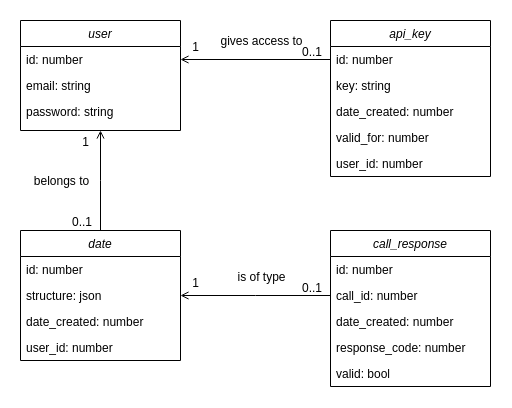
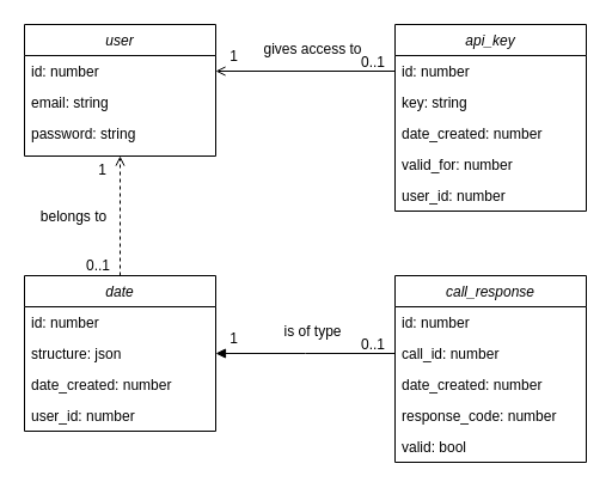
  <mxCell id="0" />
  <mxCell id="1" parent="0" />
  <mxCell id="2" value="user" style="swimlane;fontStyle=2;align=center;verticalAlign=top;childLayout=stackLayout;horizontal=1;startSize=26;horizontalStack=0;resizeParent=1;resizeLast=0;collapsible=1;marginBottom=0;rounded=0;shadow=0;strokeWidth=1;" vertex="1" parent="1"><mxGeometry x="20" y="20" width="160" height="110" as="geometry"><mxRectangle x="230" y="140" width="160" height="26" as="alternateBounds" /></mxGeometry></mxCell>
  <mxCell id="3" value="id: number" style="text;align=left;verticalAlign=top;spacingLeft=4;spacingRight=4;overflow=hidden;rotatable=0;points=[[0,0.5],[1,0.5]];portConstraint=eastwest;" vertex="1" parent="2"><mxGeometry y="26" width="160" height="26" as="geometry" /></mxCell>
  <mxCell id="4" value="email: string" style="text;align=left;verticalAlign=top;spacingLeft=4;spacingRight=4;overflow=hidden;rotatable=0;points=[[0,0.5],[1,0.5]];portConstraint=eastwest;rounded=0;shadow=0;html=0;" vertex="1" parent="2"><mxGeometry y="52" width="160" height="26" as="geometry" /></mxCell>
  <mxCell id="5" value="password: string" style="text;align=left;verticalAlign=top;spacingLeft=4;spacingRight=4;overflow=hidden;rotatable=0;points=[[0,0.5],[1,0.5]];portConstraint=eastwest;rounded=0;shadow=0;html=0;" vertex="1" parent="2"><mxGeometry y="78" width="160" height="26" as="geometry" /></mxCell>
  <mxCell id="6" value="api_key" style="swimlane;fontStyle=2;align=center;verticalAlign=top;childLayout=stackLayout;horizontal=1;startSize=26;horizontalStack=0;resizeParent=1;resizeLast=0;collapsible=1;marginBottom=0;rounded=0;shadow=0;strokeWidth=1;" vertex="1" parent="1"><mxGeometry x="330" y="20" width="160" height="156" as="geometry"><mxRectangle x="230" y="140" width="160" height="26" as="alternateBounds" /></mxGeometry></mxCell>
  <mxCell id="7" value="id: number" style="text;align=left;verticalAlign=top;spacingLeft=4;spacingRight=4;overflow=hidden;rotatable=0;points=[[0,0.5],[1,0.5]];portConstraint=eastwest;" vertex="1" parent="6"><mxGeometry y="26" width="160" height="26" as="geometry" /></mxCell>
  <mxCell id="8" value="key: string" style="text;align=left;verticalAlign=top;spacingLeft=4;spacingRight=4;overflow=hidden;rotatable=0;points=[[0,0.5],[1,0.5]];portConstraint=eastwest;rounded=0;shadow=0;html=0;" vertex="1" parent="6"><mxGeometry y="52" width="160" height="26" as="geometry" /></mxCell>
  <mxCell id="9" value="date_created: number" style="text;align=left;verticalAlign=top;spacingLeft=4;spacingRight=4;overflow=hidden;rotatable=0;points=[[0,0.5],[1,0.5]];portConstraint=eastwest;rounded=0;shadow=0;html=0;" vertex="1" parent="6"><mxGeometry y="78" width="160" height="26" as="geometry" /></mxCell>
  <mxCell id="10" value="valid_for: number" style="text;align=left;verticalAlign=top;spacingLeft=4;spacingRight=4;overflow=hidden;rotatable=0;points=[[0,0.5],[1,0.5]];portConstraint=eastwest;rounded=0;shadow=0;html=0;" vertex="1" parent="6"><mxGeometry y="104" width="160" height="26" as="geometry" /></mxCell>
  <mxCell id="11" value="user_id: number" style="text;align=left;verticalAlign=top;spacingLeft=4;spacingRight=4;overflow=hidden;rotatable=0;points=[[0,0.5],[1,0.5]];portConstraint=eastwest;rounded=0;shadow=0;html=0;" vertex="1" parent="6"><mxGeometry y="130" width="160" height="26" as="geometry" /></mxCell>
  <mxCell id="12" value="" style="endArrow=open;shadow=0;strokeWidth=1;rounded=0;endFill=1;edgeStyle=elbowEdgeStyle;elbow=vertical;entryX=1;entryY=0.5;entryDx=0;entryDy=0;exitX=0;exitY=0.5;exitDx=0;exitDy=0;" edge="1" parent="1" source="7" target="3"><mxGeometry x="0.5" y="41" relative="1" as="geometry"><mxPoint x="180" y="74.5" as="sourcePoint" /><mxPoint x="308" y="74.5" as="targetPoint" /><mxPoint x="-40" y="32" as="offset" /></mxGeometry></mxCell>
  <mxCell id="13" value="0..1" style="resizable=0;align=left;verticalAlign=bottom;labelBackgroundColor=none;fontSize=12;" connectable="0" vertex="1" parent="12"><mxGeometry x="-1" relative="1" as="geometry"><mxPoint x="-30" y="1" as="offset" /></mxGeometry></mxCell>
  <mxCell id="14" value="1" style="resizable=0;align=right;verticalAlign=bottom;labelBackgroundColor=none;fontSize=12;" connectable="0" vertex="1" parent="12"><mxGeometry x="1" relative="1" as="geometry"><mxPoint x="20" y="-4" as="offset" /></mxGeometry></mxCell>
  <mxCell id="15" value="gives access to" style="text;html=1;resizable=0;points=[];;align=center;verticalAlign=middle;labelBackgroundColor=none;rounded=0;shadow=0;strokeWidth=1;fontSize=12;" vertex="1" connectable="0" parent="12"><mxGeometry x="0.5" y="49" relative="1" as="geometry"><mxPoint x="43" y="-68" as="offset" /></mxGeometry></mxCell>
  <mxCell id="16" value="date" style="swimlane;fontStyle=2;align=center;verticalAlign=top;childLayout=stackLayout;horizontal=1;startSize=26;horizontalStack=0;resizeParent=1;resizeLast=0;collapsible=1;marginBottom=0;rounded=0;shadow=0;strokeWidth=1;" vertex="1" parent="1"><mxGeometry x="20" y="230" width="160" height="130" as="geometry"><mxRectangle x="230" y="140" width="160" height="26" as="alternateBounds" /></mxGeometry></mxCell>
  <mxCell id="17" value="id: number" style="text;align=left;verticalAlign=top;spacingLeft=4;spacingRight=4;overflow=hidden;rotatable=0;points=[[0,0.5],[1,0.5]];portConstraint=eastwest;" vertex="1" parent="16"><mxGeometry y="26" width="160" height="26" as="geometry" /></mxCell>
  <mxCell id="18" value="structure: json" style="text;align=left;verticalAlign=top;spacingLeft=4;spacingRight=4;overflow=hidden;rotatable=0;points=[[0,0.5],[1,0.5]];portConstraint=eastwest;rounded=0;shadow=0;html=0;" vertex="1" parent="16"><mxGeometry y="52" width="160" height="26" as="geometry" /></mxCell>
  <mxCell id="19" value="date_created: number" style="text;align=left;verticalAlign=top;spacingLeft=4;spacingRight=4;overflow=hidden;rotatable=0;points=[[0,0.5],[1,0.5]];portConstraint=eastwest;rounded=0;shadow=0;html=0;" vertex="1" parent="16"><mxGeometry y="78" width="160" height="26" as="geometry" /></mxCell>
  <mxCell id="20" value="user_id: number" style="text;align=left;verticalAlign=top;spacingLeft=4;spacingRight=4;overflow=hidden;rotatable=0;points=[[0,0.5],[1,0.5]];portConstraint=eastwest;rounded=0;shadow=0;html=0;" vertex="1" parent="16"><mxGeometry y="104" width="160" height="26" as="geometry" /></mxCell>
  <mxCell id="21" value="call_response" style="swimlane;fontStyle=2;align=center;verticalAlign=top;childLayout=stackLayout;horizontal=1;startSize=26;horizontalStack=0;resizeParent=1;resizeLast=0;collapsible=1;marginBottom=0;rounded=0;shadow=0;strokeWidth=1;" vertex="1" parent="1"><mxGeometry x="330" y="230" width="160" height="156" as="geometry"><mxRectangle x="230" y="140" width="160" height="26" as="alternateBounds" /></mxGeometry></mxCell>
  <mxCell id="22" value="id: number" style="text;align=left;verticalAlign=top;spacingLeft=4;spacingRight=4;overflow=hidden;rotatable=0;points=[[0,0.5],[1,0.5]];portConstraint=eastwest;" vertex="1" parent="21"><mxGeometry y="26" width="160" height="26" as="geometry" /></mxCell>
  <mxCell id="23" value="call_id: number" style="text;align=left;verticalAlign=top;spacingLeft=4;spacingRight=4;overflow=hidden;rotatable=0;points=[[0,0.5],[1,0.5]];portConstraint=eastwest;rounded=0;shadow=0;html=0;" vertex="1" parent="21"><mxGeometry y="52" width="160" height="26" as="geometry" /></mxCell>
  <mxCell id="24" value="date_created: number" style="text;align=left;verticalAlign=top;spacingLeft=4;spacingRight=4;overflow=hidden;rotatable=0;points=[[0,0.5],[1,0.5]];portConstraint=eastwest;rounded=0;shadow=0;html=0;" vertex="1" parent="21"><mxGeometry y="78" width="160" height="26" as="geometry" /></mxCell>
  <mxCell id="25" value="response_code: number" style="text;align=left;verticalAlign=top;spacingLeft=4;spacingRight=4;overflow=hidden;rotatable=0;points=[[0,0.5],[1,0.5]];portConstraint=eastwest;rounded=0;shadow=0;html=0;" vertex="1" parent="21"><mxGeometry y="104" width="160" height="26" as="geometry" /></mxCell>
  <mxCell id="26" value="valid: bool" style="text;align=left;verticalAlign=top;spacingLeft=4;spacingRight=4;overflow=hidden;rotatable=0;points=[[0,0.5],[1,0.5]];portConstraint=eastwest;rounded=0;shadow=0;html=0;" vertex="1" parent="21"><mxGeometry y="130" width="160" height="26" as="geometry" /></mxCell>
- <mxCell id="27" value="" style="endArrow=open;shadow=0;strokeWidth=1;rounded=0;endFill=1;edgeStyle=elbowEdgeStyle;elbow=vertical;entryX=0.5;entryY=1;entryDx=0;entryDy=0;exitX=0.5;exitY=0;exitDx=0;exitDy=0;" edge="1" parent="1" source="16" target="2"><mxGeometry x="0.5" y="41" relative="1" as="geometry"><mxPoint x="320" y="180" as="sourcePoint" /><mxPoint x="170" y="180" as="targetPoint" /><mxPoint x="-40" y="32" as="offset" /></mxGeometry></mxCell>
+ <mxCell id="27" value="" style="endArrow=open;shadow=0;strokeWidth=1;rounded=0;endFill=1;edgeStyle=elbowEdgeStyle;elbow=vertical;entryX=0.5;entryY=1;entryDx=0;entryDy=0;exitX=0.5;exitY=0;exitDx=0;exitDy=0;dashed=1;" edge="1" parent="1" source="16" target="2"><mxGeometry x="0.5" y="41" relative="1" as="geometry"><mxPoint x="320" y="180" as="sourcePoint" /><mxPoint x="170" y="180" as="targetPoint" /><mxPoint x="-40" y="32" as="offset" /></mxGeometry></mxCell>
  <mxCell id="28" value="0..1" style="resizable=0;align=left;verticalAlign=bottom;labelBackgroundColor=none;fontSize=12;" connectable="0" vertex="1" parent="27"><mxGeometry x="-1" relative="1" as="geometry"><mxPoint x="-30" as="offset" /></mxGeometry></mxCell>
  <mxCell id="29" value="1" style="resizable=0;align=right;verticalAlign=bottom;labelBackgroundColor=none;fontSize=12;" connectable="0" vertex="1" parent="27"><mxGeometry x="1" relative="1" as="geometry"><mxPoint x="-10" y="20" as="offset" /></mxGeometry></mxCell>
  <mxCell id="30" value="belongs to" style="text;html=1;resizable=0;points=[];;align=center;verticalAlign=middle;labelBackgroundColor=none;rounded=0;shadow=0;strokeWidth=1;fontSize=12;" vertex="1" connectable="0" parent="27"><mxGeometry x="0.5" y="49" relative="1" as="geometry"><mxPoint x="9" y="25" as="offset" /></mxGeometry></mxCell>
- <mxCell id="31" value="" style="endArrow=open;shadow=0;strokeWidth=1;rounded=0;endFill=1;edgeStyle=elbowEdgeStyle;elbow=vertical;entryX=1;entryY=0.5;entryDx=0;entryDy=0;exitX=0;exitY=0.5;exitDx=0;exitDy=0;" edge="1" parent="1" source="23" target="18"><mxGeometry x="0.5" y="41" relative="1" as="geometry"><mxPoint x="340" y="430" as="sourcePoint" /><mxPoint x="190" y="430" as="targetPoint" /><mxPoint x="-40" y="32" as="offset" /></mxGeometry></mxCell>
+ <mxCell id="31" value="" style="endArrow=block;shadow=0;strokeWidth=1;rounded=0;endFill=1;edgeStyle=elbowEdgeStyle;elbow=vertical;entryX=1;entryY=0.5;entryDx=0;entryDy=0;exitX=0;exitY=0.5;exitDx=0;exitDy=0;" edge="1" parent="1" source="23" target="18"><mxGeometry x="0.5" y="41" relative="1" as="geometry"><mxPoint x="340" y="430" as="sourcePoint" /><mxPoint x="190" y="430" as="targetPoint" /><mxPoint x="-40" y="32" as="offset" /></mxGeometry></mxCell>
  <mxCell id="32" value="0..1" style="resizable=0;align=left;verticalAlign=bottom;labelBackgroundColor=none;fontSize=12;" connectable="0" vertex="1" parent="31"><mxGeometry x="-1" relative="1" as="geometry"><mxPoint x="-30" y="1" as="offset" /></mxGeometry></mxCell>
  <mxCell id="33" value="1" style="resizable=0;align=right;verticalAlign=bottom;labelBackgroundColor=none;fontSize=12;" connectable="0" vertex="1" parent="31"><mxGeometry x="1" relative="1" as="geometry"><mxPoint x="20" y="-4" as="offset" /></mxGeometry></mxCell>
  <mxCell id="34" value="is of type" style="text;html=1;resizable=0;points=[];;align=center;verticalAlign=middle;labelBackgroundColor=none;rounded=0;shadow=0;strokeWidth=1;fontSize=12;" vertex="1" connectable="0" parent="31"><mxGeometry x="0.5" y="49" relative="1" as="geometry"><mxPoint x="43" y="-68" as="offset" /></mxGeometry></mxCell>
